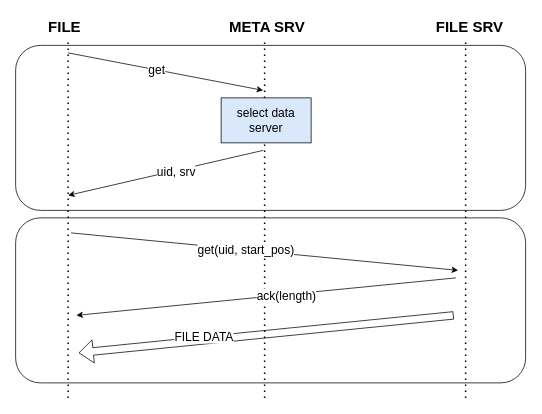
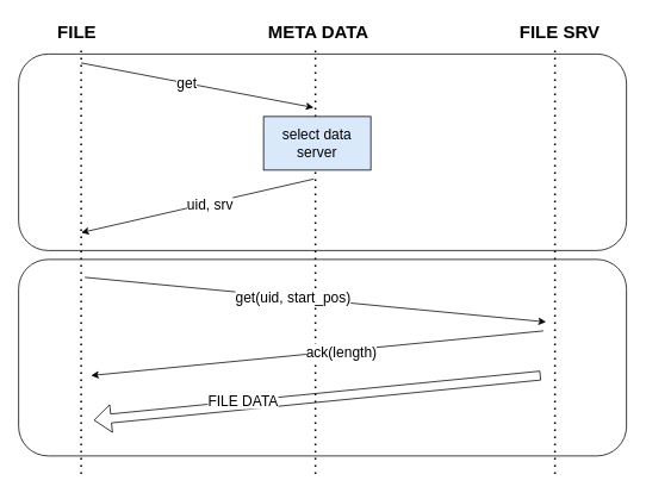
  <mxCell id="0" />
  <mxCell id="1" parent="0" />
  <mxCell id="2" value="" style="rounded=1;whiteSpace=wrap;html=1;fontSize=16;" parent="1" vertex="1"><mxGeometry x="20" y="290" width="680" height="220" as="geometry" /></mxCell>
  <mxCell id="3" value="" style="rounded=1;whiteSpace=wrap;html=1;fontSize=16;" parent="1" vertex="1"><mxGeometry x="20" y="60" width="680" height="220" as="geometry" /></mxCell>
  <mxCell id="4" value="" style="endArrow=none;dashed=1;html=1;dashPattern=1 3;strokeWidth=2;fontSize=12;" parent="1" edge="1"><mxGeometry width="50" height="50" relative="1" as="geometry"><mxPoint x="352" y="530" as="sourcePoint" /><mxPoint x="352" y="50" as="targetPoint" /></mxGeometry></mxCell>
  <mxCell id="5" value="FILE" style="text;html=1;align=center;verticalAlign=middle;resizable=0;points=[];autosize=1;fontSize=20;fontStyle=1" parent="1" vertex="1"><mxGeometry x="40" y="20" width="90" height="30" as="geometry" /></mxCell>
- <mxCell id="6" value="META SRV" style="text;html=1;align=center;verticalAlign=middle;resizable=0;points=[];autosize=1;fontSize=20;fontStyle=1" parent="1" vertex="1"><mxGeometry x="295" y="20" width="120" height="30" as="geometry" /></mxCell>
+ <mxCell id="6" value="META DATA" style="text;html=1;align=center;verticalAlign=middle;resizable=0;points=[];autosize=1;fontSize=20;fontStyle=1" parent="1" vertex="1"><mxGeometry x="295" y="20" width="120" height="30" as="geometry" /></mxCell>
  <mxCell id="7" value="FILE SRV" style="text;html=1;align=center;verticalAlign=middle;resizable=0;points=[];autosize=1;fontSize=20;fontStyle=1" parent="1" vertex="1"><mxGeometry x="565" y="20" width="120" height="30" as="geometry" /></mxCell>
  <mxCell id="8" value="" style="endArrow=classic;html=1;fontSize=20;" parent="1" edge="1"><mxGeometry width="50" height="50" relative="1" as="geometry"><mxPoint x="90" y="70" as="sourcePoint" /><mxPoint x="350" y="120" as="targetPoint" /></mxGeometry></mxCell>
  <mxCell id="9" value="&lt;div&gt;get&lt;/div&gt;" style="edgeLabel;html=1;align=center;verticalAlign=middle;resizable=0;points=[];fontSize=16;" parent="8" vertex="1" connectable="0"><mxGeometry x="-0.102" y="1" relative="1" as="geometry"><mxPoint as="offset" /></mxGeometry></mxCell>
  <mxCell id="10" value="" style="endArrow=none;dashed=1;html=1;dashPattern=1 3;strokeWidth=2;fontSize=12;" parent="1" edge="1"><mxGeometry width="50" height="50" relative="1" as="geometry"><mxPoint x="90" y="530" as="sourcePoint" /><mxPoint x="90" y="50" as="targetPoint" /></mxGeometry></mxCell>
  <mxCell id="11" value="" style="endArrow=none;dashed=1;html=1;dashPattern=1 3;strokeWidth=2;fontSize=12;" parent="1" edge="1"><mxGeometry width="50" height="50" relative="1" as="geometry"><mxPoint x="620" y="530" as="sourcePoint" /><mxPoint x="620" y="50" as="targetPoint" /></mxGeometry></mxCell>
  <mxCell id="12" value="select data server" style="rounded=0;whiteSpace=wrap;html=1;fontSize=16;fillColor=#dae8fc;" parent="1" vertex="1"><mxGeometry x="294" y="130" width="120" height="60" as="geometry" /></mxCell>
  <mxCell id="13" value="" style="endArrow=classic;html=1;fontSize=20;" parent="1" edge="1"><mxGeometry width="50" height="50" relative="1" as="geometry"><mxPoint x="350" y="200" as="sourcePoint" /><mxPoint x="90" y="260" as="targetPoint" /></mxGeometry></mxCell>
  <mxCell id="14" value="uid, srv" style="edgeLabel;html=1;align=center;verticalAlign=middle;resizable=0;points=[];fontSize=16;" parent="13" vertex="1" connectable="0"><mxGeometry x="-0.102" y="1" relative="1" as="geometry"><mxPoint as="offset" /></mxGeometry></mxCell>
  <mxCell id="15" value="" style="endArrow=classic;html=1;fontSize=20;" parent="1" edge="1"><mxGeometry width="50" height="50" relative="1" as="geometry"><mxPoint x="94" y="310" as="sourcePoint" /><mxPoint x="610" y="360" as="targetPoint" /></mxGeometry></mxCell>
  <mxCell id="16" value="&lt;div&gt;get(uid, start_pos)&lt;/div&gt;" style="edgeLabel;html=1;align=center;verticalAlign=middle;resizable=0;points=[];fontSize=16;" parent="15" vertex="1" connectable="0"><mxGeometry x="-0.102" y="1" relative="1" as="geometry"><mxPoint as="offset" /></mxGeometry></mxCell>
  <mxCell id="17" value="" style="endArrow=classic;html=1;fontSize=20;" parent="1" edge="1"><mxGeometry width="50" height="50" relative="1" as="geometry"><mxPoint x="607" y="370" as="sourcePoint" /><mxPoint x="101" y="420" as="targetPoint" /></mxGeometry></mxCell>
  <mxCell id="18" value="&lt;div&gt;ack(length)&lt;/div&gt;" style="edgeLabel;html=1;align=center;verticalAlign=middle;resizable=0;points=[];fontSize=16;" parent="17" vertex="1" connectable="0"><mxGeometry x="-0.102" y="1" relative="1" as="geometry"><mxPoint as="offset" /></mxGeometry></mxCell>
  <mxCell id="19" value="" style="shape=flexArrow;endArrow=classic;html=1;fontSize=16;" parent="1" edge="1"><mxGeometry width="50" height="50" relative="1" as="geometry"><mxPoint x="604" y="420" as="sourcePoint" /><mxPoint x="104" y="470" as="targetPoint" /></mxGeometry></mxCell>
  <mxCell id="20" value="FILE DATA" style="edgeLabel;html=1;align=center;verticalAlign=middle;resizable=0;points=[];fontSize=16;" parent="19" vertex="1" connectable="0"><mxGeometry x="0.335" y="-6" relative="1" as="geometry"><mxPoint as="offset" /></mxGeometry></mxCell>
